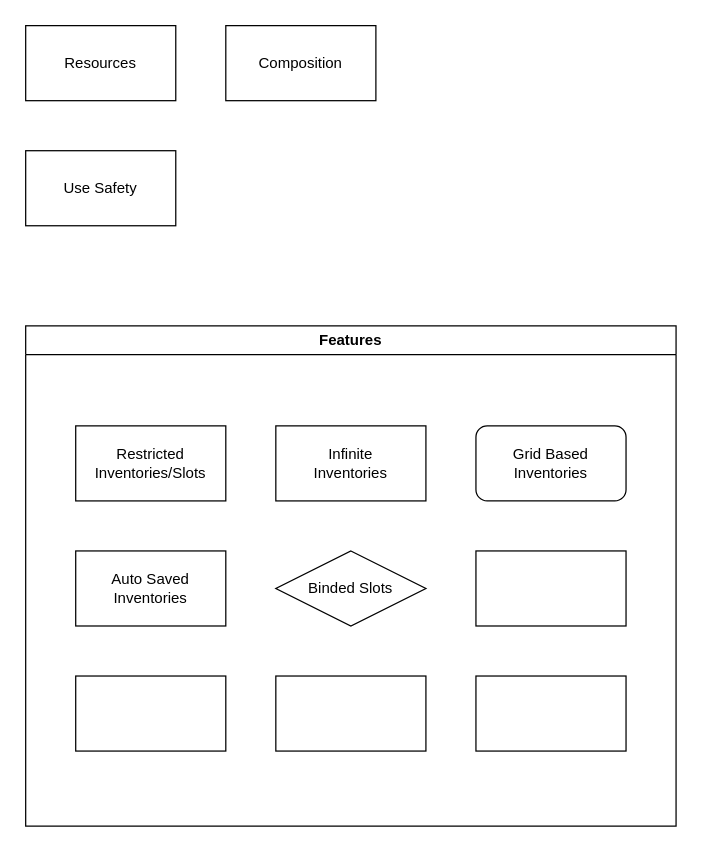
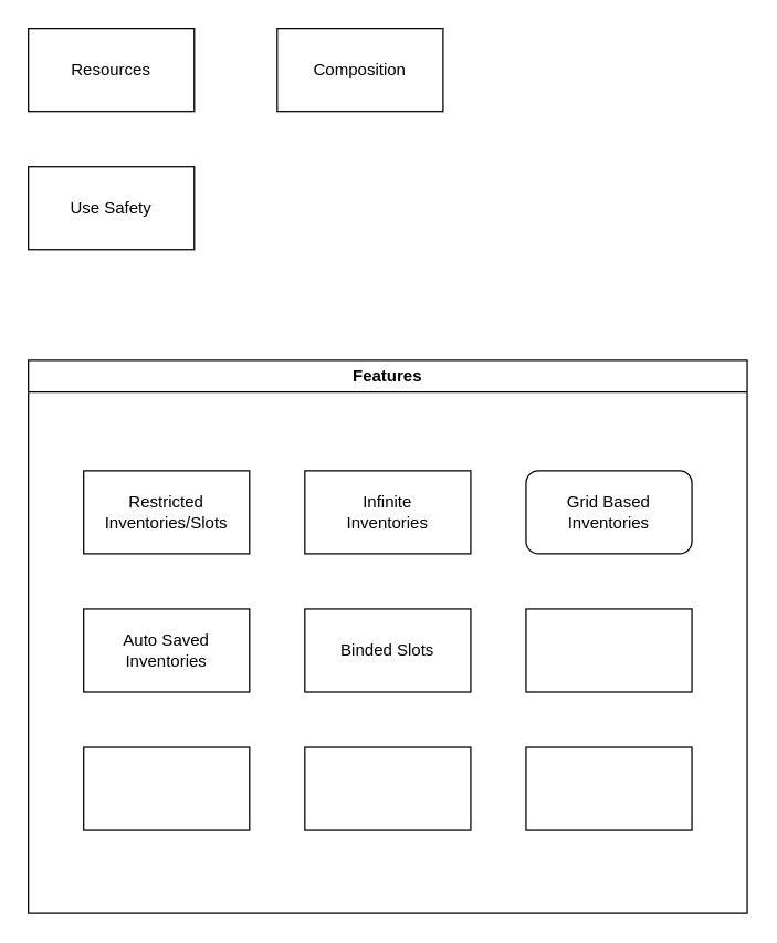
  <mxCell id="0" />
  <mxCell id="1" parent="0" />
  <mxCell id="2" value="Resources" style="rounded=0;whiteSpace=wrap;html=1;" parent="1" vertex="1"><mxGeometry x="20" y="20" width="120" height="60" as="geometry" /></mxCell>
- <mxCell id="3" value="Composition" style="rounded=0;whiteSpace=wrap;html=1;" parent="1" vertex="1"><mxGeometry x="180" y="20" width="120" height="60" as="geometry" /></mxCell>
+ <mxCell id="3" value="Composition" style="rounded=0;whiteSpace=wrap;html=1;" parent="1" vertex="1"><mxGeometry x="200" y="20" width="120" height="60" as="geometry" /></mxCell>
  <mxCell id="4" value="Use Safety" style="rounded=0;whiteSpace=wrap;html=1;" parent="1" vertex="1"><mxGeometry x="20" y="120" width="120" height="60" as="geometry" /></mxCell>
  <mxCell id="5" value="Features" style="swimlane;whiteSpace=wrap;html=1;" parent="1" vertex="1"><mxGeometry x="20" y="260" width="520" height="400" as="geometry" /></mxCell>
  <mxCell id="6" value="Restricted&lt;br&gt;Inventories/Slots" style="rounded=0;whiteSpace=wrap;html=1;" parent="5" vertex="1"><mxGeometry x="40" y="80" width="120" height="60" as="geometry" /></mxCell>
  <mxCell id="7" value="Infinite&lt;br&gt;Inventories" style="rounded=0;whiteSpace=wrap;html=1;" parent="5" vertex="1"><mxGeometry x="200" y="80" width="120" height="60" as="geometry" /></mxCell>
  <mxCell id="8" value="Grid Based Inventories" style="whiteSpace=wrap;html=1;rounded=1;" parent="5" vertex="1"><mxGeometry x="360" y="80" width="120" height="60" as="geometry" /></mxCell>
  <mxCell id="9" value="Auto Saved Inventories" style="rounded=0;whiteSpace=wrap;html=1;" parent="5" vertex="1"><mxGeometry x="40" y="180" width="120" height="60" as="geometry" /></mxCell>
- <mxCell id="10" value="Binded Slots" style="rhombus;whiteSpace=wrap;html=1;" parent="5" vertex="1"><mxGeometry x="200" y="180" width="120" height="60" as="geometry" /></mxCell>
+ <mxCell id="10" value="Binded Slots" style="rounded=0;whiteSpace=wrap;html=1;" parent="5" vertex="1"><mxGeometry x="200" y="180" width="120" height="60" as="geometry" /></mxCell>
  <mxCell id="11" value="" style="rounded=0;whiteSpace=wrap;html=1;" parent="5" vertex="1"><mxGeometry x="360" y="180" width="120" height="60" as="geometry" /></mxCell>
  <mxCell id="12" value="" style="rounded=0;whiteSpace=wrap;html=1;" parent="5" vertex="1"><mxGeometry x="40" y="280" width="120" height="60" as="geometry" /></mxCell>
  <mxCell id="13" value="" style="rounded=0;whiteSpace=wrap;html=1;" parent="5" vertex="1"><mxGeometry x="200" y="280" width="120" height="60" as="geometry" /></mxCell>
  <mxCell id="14" value="" style="rounded=0;whiteSpace=wrap;html=1;" parent="5" vertex="1"><mxGeometry x="360" y="280" width="120" height="60" as="geometry" /></mxCell>
